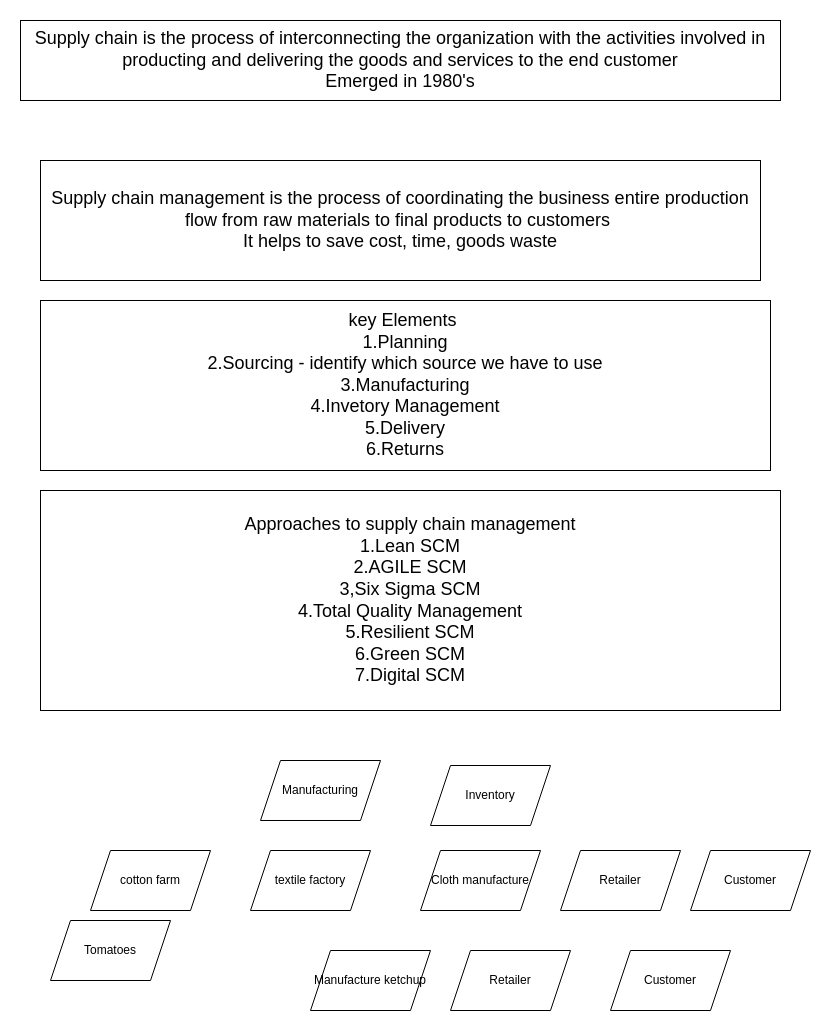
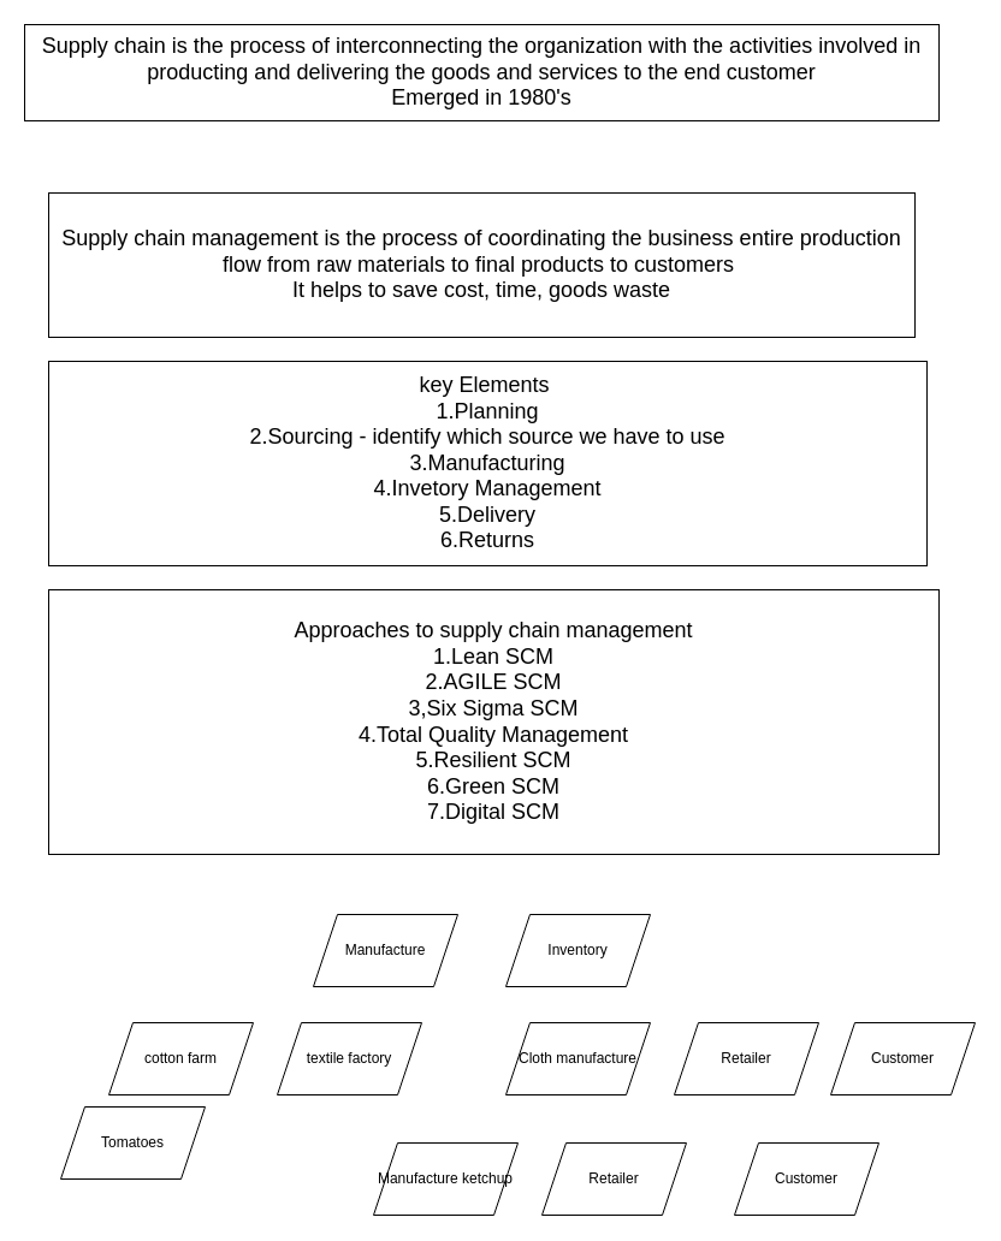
  <mxCell id="0" />
  <mxCell id="1" parent="0" />
  <mxCell id="2" value="&lt;font style=&quot;font-size: 18px;&quot;&gt;Supply chain is the process of interconnecting the organization with the activities involved in producting and delivering the goods and services to the end customer&lt;/font&gt;&lt;div&gt;&lt;span style=&quot;font-size: 18px;&quot;&gt;Emerged in 1980's&lt;/span&gt;&lt;/div&gt;" style="rounded=0;whiteSpace=wrap;html=1;" vertex="1" parent="1"><mxGeometry x="20" y="20" width="760" height="80" as="geometry" /></mxCell>
  <mxCell id="3" value="&lt;font style=&quot;font-size: 18px;&quot;&gt;Supply chain management is the process of coordinating the business entire production flow from raw materials to final products to customers&amp;nbsp;&lt;br&gt;It helps to save cost, time, goods waste&lt;/font&gt;" style="rounded=0;whiteSpace=wrap;html=1;" vertex="1" parent="1"><mxGeometry x="40" y="160" width="720" height="120" as="geometry" /></mxCell>
  <mxCell id="4" value="&lt;font style=&quot;font-size: 18px;&quot;&gt;key Elements&amp;nbsp;&lt;br&gt;1.Planning&lt;/font&gt;&lt;div&gt;&lt;font style=&quot;font-size: 18px;&quot;&gt;2.Sourcing - identify which source we have to use&lt;/font&gt;&lt;/div&gt;&lt;div&gt;&lt;font style=&quot;font-size: 18px;&quot;&gt;3.Manufacturing&lt;/font&gt;&lt;/div&gt;&lt;div&gt;&lt;font style=&quot;font-size: 18px;&quot;&gt;4.Invetory Management&lt;/font&gt;&lt;/div&gt;&lt;div&gt;&lt;font style=&quot;font-size: 18px;&quot;&gt;5.Delivery&lt;/font&gt;&lt;/div&gt;&lt;div&gt;&lt;font style=&quot;font-size: 18px;&quot;&gt;6.Returns&lt;/font&gt;&lt;/div&gt;" style="rounded=0;whiteSpace=wrap;html=1;" vertex="1" parent="1"><mxGeometry x="40" y="300" width="730" height="170" as="geometry" /></mxCell>
  <mxCell id="5" value="&lt;font style=&quot;font-size: 18px;&quot;&gt;Approaches to supply chain management&lt;/font&gt;&lt;div&gt;&lt;font style=&quot;font-size: 18px;&quot;&gt;1.Lean SCM&lt;/font&gt;&lt;/div&gt;&lt;div&gt;&lt;font style=&quot;font-size: 18px;&quot;&gt;2.AGILE SCM&lt;/font&gt;&lt;/div&gt;&lt;div&gt;&lt;font style=&quot;font-size: 18px;&quot;&gt;3,Six Sigma SCM&lt;/font&gt;&lt;/div&gt;&lt;div&gt;&lt;font style=&quot;font-size: 18px;&quot;&gt;4.Total Quality Management&lt;/font&gt;&lt;/div&gt;&lt;div&gt;&lt;font style=&quot;font-size: 18px;&quot;&gt;5.Resilient SCM&lt;/font&gt;&lt;/div&gt;&lt;div&gt;&lt;font style=&quot;font-size: 18px;&quot;&gt;6.Green SCM&lt;/font&gt;&lt;/div&gt;&lt;div&gt;&lt;font style=&quot;font-size: 18px;&quot;&gt;7.Digital SCM&lt;/font&gt;&lt;/div&gt;" style="rounded=0;whiteSpace=wrap;html=1;" vertex="1" parent="1"><mxGeometry x="40" y="490" width="740" height="220" as="geometry" /></mxCell>
- <mxCell id="6" value="Manufacturing" style="shape=parallelogram;perimeter=parallelogramPerimeter;whiteSpace=wrap;html=1;fixedSize=1;" vertex="1" parent="1"><mxGeometry x="260" y="760" width="120" height="60" as="geometry" /></mxCell>
- <mxCell id="7" value="Inventory" style="shape=parallelogram;perimeter=parallelogramPerimeter;whiteSpace=wrap;html=1;fixedSize=1;" vertex="1" parent="1"><mxGeometry x="430" y="765" width="120" height="60" as="geometry" /></mxCell>
+ <mxCell id="6" value="Manufacture" style="shape=parallelogram;perimeter=parallelogramPerimeter;whiteSpace=wrap;html=1;fixedSize=1;" vertex="1" parent="1"><mxGeometry x="260" y="760" width="120" height="60" as="geometry" /></mxCell>
+ <mxCell id="7" value="Inventory" style="shape=parallelogram;perimeter=parallelogramPerimeter;whiteSpace=wrap;html=1;fixedSize=1;" vertex="1" parent="1"><mxGeometry x="420" y="760" width="120" height="60" as="geometry" /></mxCell>
  <mxCell id="8" value="Customer" style="shape=parallelogram;perimeter=parallelogramPerimeter;whiteSpace=wrap;html=1;fixedSize=1;" vertex="1" parent="1"><mxGeometry x="690" y="850" width="120" height="60" as="geometry" /></mxCell>
- <mxCell id="9" value="textile factory" style="shape=parallelogram;perimeter=parallelogramPerimeter;whiteSpace=wrap;html=1;fixedSize=1;" vertex="1" parent="1"><mxGeometry x="250" y="850" width="120" height="60" as="geometry" /></mxCell>
+ <mxCell id="9" value="textile factory" style="shape=parallelogram;perimeter=parallelogramPerimeter;whiteSpace=wrap;html=1;fixedSize=1;" vertex="1" parent="1"><mxGeometry x="230" y="850" width="120" height="60" as="geometry" /></mxCell>
  <mxCell id="10" value="cotton farm" style="shape=parallelogram;perimeter=parallelogramPerimeter;whiteSpace=wrap;html=1;fixedSize=1;" vertex="1" parent="1"><mxGeometry x="90" y="850" width="120" height="60" as="geometry" /></mxCell>
  <mxCell id="11" value="Cloth manufacture" style="shape=parallelogram;perimeter=parallelogramPerimeter;whiteSpace=wrap;html=1;fixedSize=1;" vertex="1" parent="1"><mxGeometry x="420" y="850" width="120" height="60" as="geometry" /></mxCell>
  <mxCell id="12" value="Retailer" style="shape=parallelogram;perimeter=parallelogramPerimeter;whiteSpace=wrap;html=1;fixedSize=1;" vertex="1" parent="1"><mxGeometry x="560" y="850" width="120" height="60" as="geometry" /></mxCell>
  <mxCell id="13" value="Tomatoes" style="shape=parallelogram;perimeter=parallelogramPerimeter;whiteSpace=wrap;html=1;fixedSize=1;" vertex="1" parent="1"><mxGeometry x="50" y="920" width="120" height="60" as="geometry" /></mxCell>
  <mxCell id="14" value="Manufacture ketchup" style="shape=parallelogram;perimeter=parallelogramPerimeter;whiteSpace=wrap;html=1;fixedSize=1;" vertex="1" parent="1"><mxGeometry x="310" y="950" width="120" height="60" as="geometry" /></mxCell>
  <mxCell id="15" value="Retailer" style="shape=parallelogram;perimeter=parallelogramPerimeter;whiteSpace=wrap;html=1;fixedSize=1;" vertex="1" parent="1"><mxGeometry x="450" y="950" width="120" height="60" as="geometry" /></mxCell>
  <mxCell id="16" value="Customer" style="shape=parallelogram;perimeter=parallelogramPerimeter;whiteSpace=wrap;html=1;fixedSize=1;" vertex="1" parent="1"><mxGeometry x="610" y="950" width="120" height="60" as="geometry" /></mxCell>
